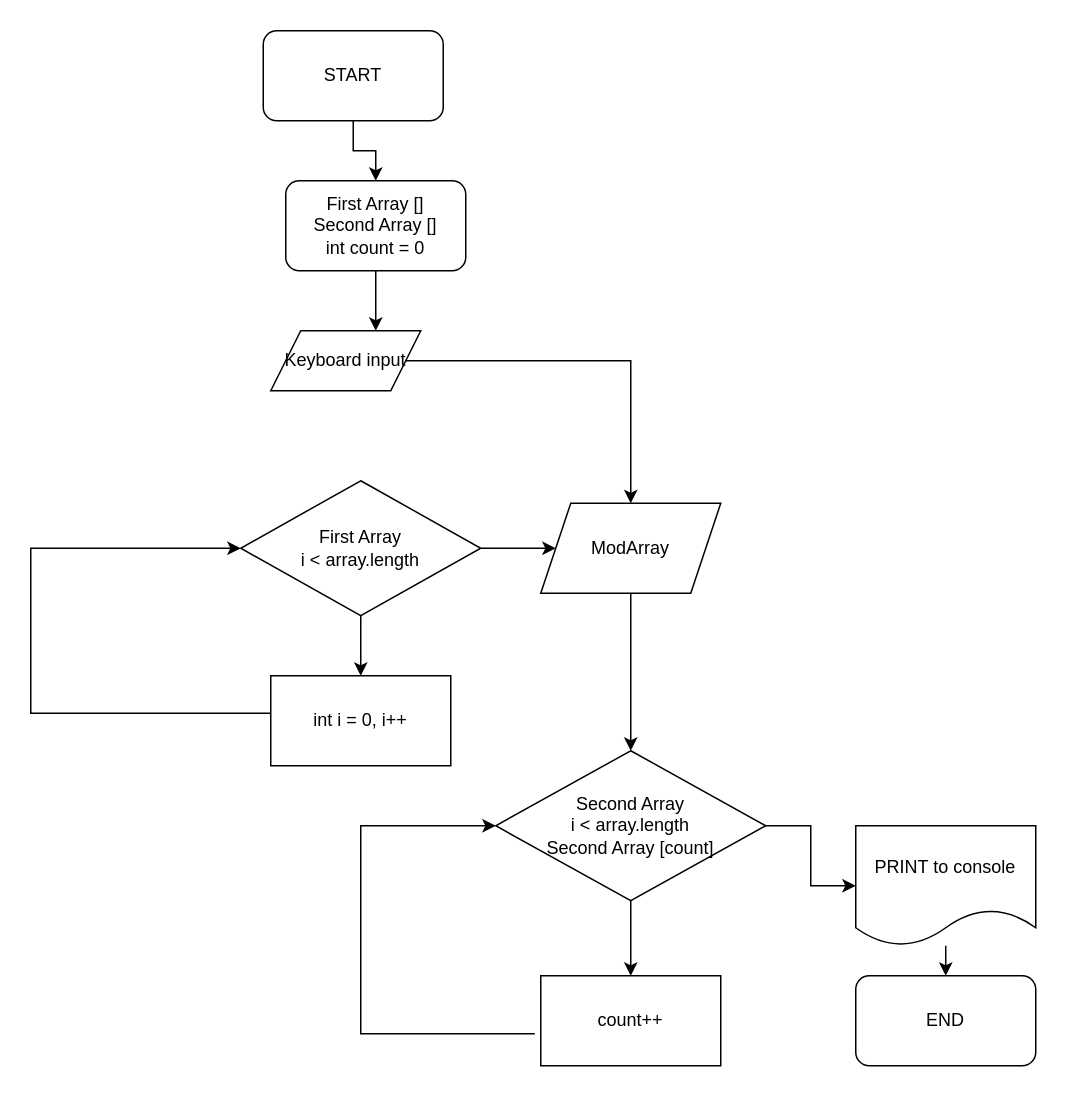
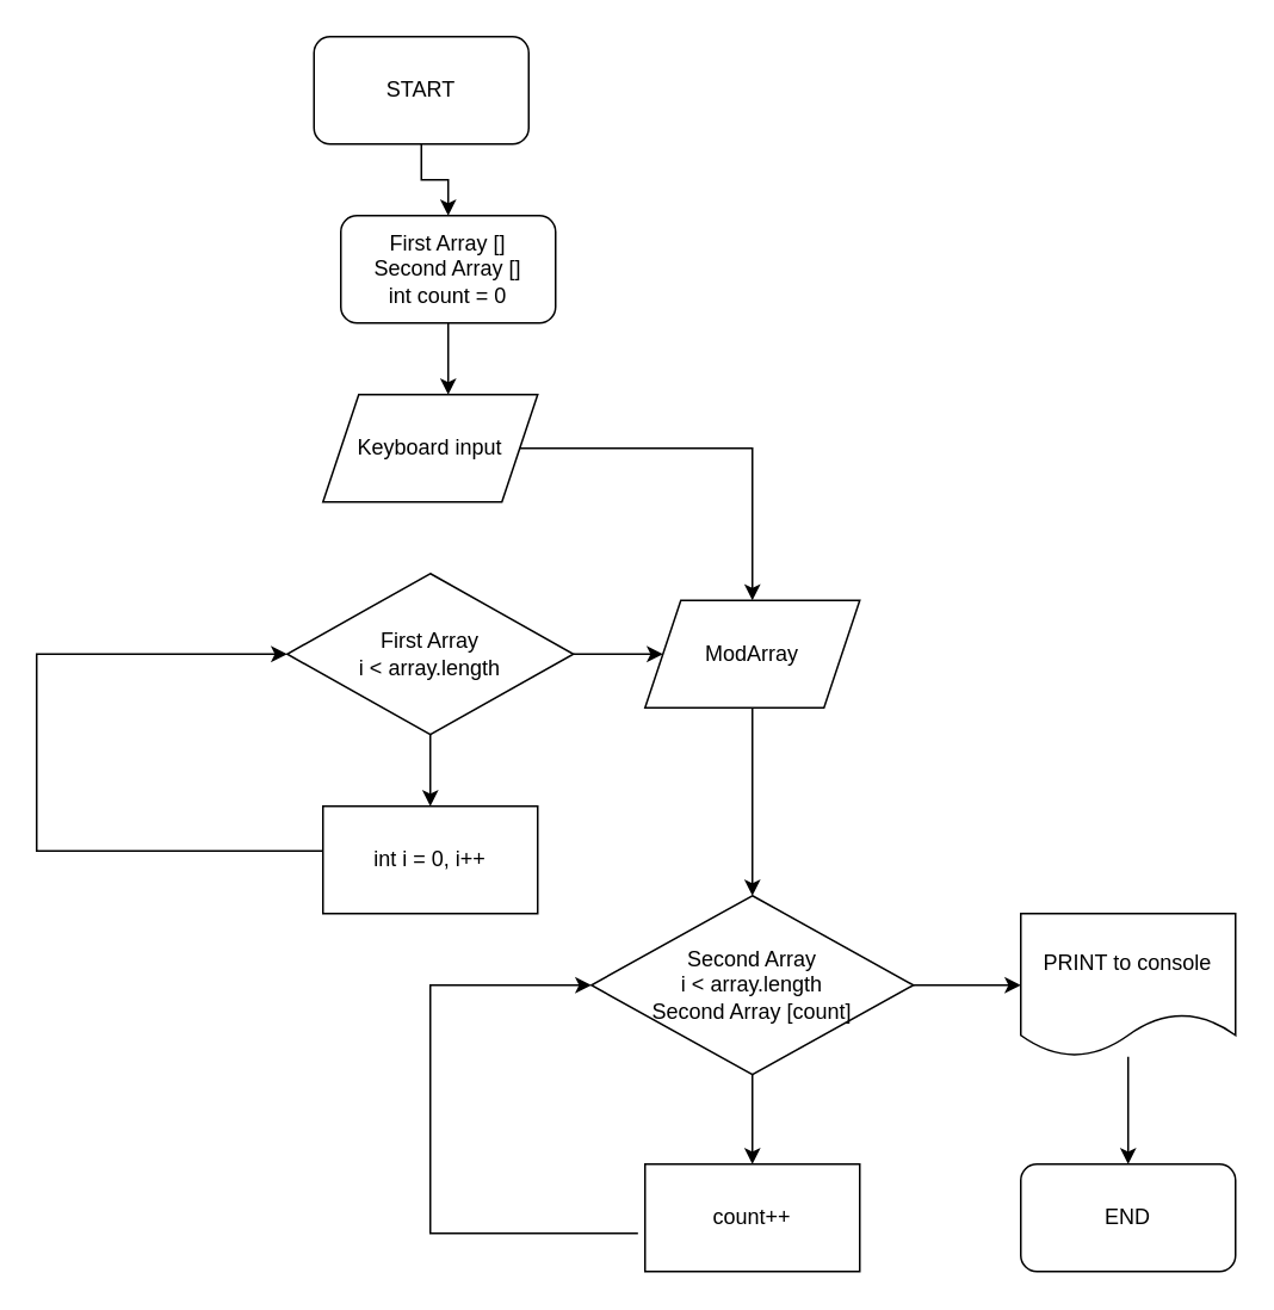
  <mxCell id="0" />
  <mxCell id="1" parent="0" />
  <mxCell id="2" value="" style="edgeStyle=orthogonalEdgeStyle;rounded=0;orthogonalLoop=1;jettySize=auto;html=1;" edge="1" parent="1" source="3" target="5"><mxGeometry relative="1" as="geometry" /></mxCell>
  <mxCell id="3" value="START" style="rounded=1;whiteSpace=wrap;html=1;" vertex="1" parent="1"><mxGeometry x="175" y="20" width="120" height="60" as="geometry" /></mxCell>
  <mxCell id="4" value="" style="edgeStyle=orthogonalEdgeStyle;rounded=0;orthogonalLoop=1;jettySize=auto;html=1;" edge="1" parent="1" source="5" target="7"><mxGeometry relative="1" as="geometry"><Array as="points"><mxPoint x="250" y="210" /><mxPoint x="250" y="210" /></Array></mxGeometry></mxCell>
  <mxCell id="5" value="First Array []&lt;br&gt;Second Array []&lt;br&gt;int count = 0" style="whiteSpace=wrap;html=1;rounded=1;" vertex="1" parent="1"><mxGeometry x="190" y="120" width="120" height="60" as="geometry" /></mxCell>
  <mxCell id="6" value="" style="edgeStyle=orthogonalEdgeStyle;rounded=0;orthogonalLoop=1;jettySize=auto;html=1;" edge="1" parent="1" source="7" target="9"><mxGeometry relative="1" as="geometry" /></mxCell>
- <mxCell id="7" value="Keyboard input" style="shape=parallelogram;perimeter=parallelogramPerimeter;whiteSpace=wrap;html=1;fixedSize=1;" vertex="1" parent="1"><mxGeometry x="180" y="220" width="100" height="40" as="geometry" /></mxCell>
+ <mxCell id="7" value="Keyboard input" style="shape=parallelogram;perimeter=parallelogramPerimeter;whiteSpace=wrap;html=1;fixedSize=1;" vertex="1" parent="1"><mxGeometry x="180" y="220" width="120" height="60" as="geometry" /></mxCell>
  <mxCell id="8" value="" style="edgeStyle=orthogonalEdgeStyle;rounded=0;orthogonalLoop=1;jettySize=auto;html=1;" edge="1" parent="1" source="9" target="20"><mxGeometry relative="1" as="geometry" /></mxCell>
  <mxCell id="9" value="ModArray" style="shape=parallelogram;perimeter=parallelogramPerimeter;whiteSpace=wrap;html=1;fixedSize=1;" vertex="1" parent="1"><mxGeometry x="360" y="335" width="120" height="60" as="geometry" /></mxCell>
  <mxCell id="10" value="" style="edgeStyle=orthogonalEdgeStyle;rounded=0;orthogonalLoop=1;jettySize=auto;html=1;" edge="1" parent="1" source="12" target="9"><mxGeometry relative="1" as="geometry" /></mxCell>
  <mxCell id="11" value="" style="edgeStyle=orthogonalEdgeStyle;rounded=0;orthogonalLoop=1;jettySize=auto;html=1;" edge="1" parent="1" source="12" target="14"><mxGeometry relative="1" as="geometry" /></mxCell>
  <mxCell id="12" value="First Array&lt;br&gt;i &amp;lt; array.length" style="rhombus;whiteSpace=wrap;html=1;" vertex="1" parent="1"><mxGeometry x="160" y="320" width="160" height="90" as="geometry" /></mxCell>
  <mxCell id="13" style="edgeStyle=orthogonalEdgeStyle;rounded=0;orthogonalLoop=1;jettySize=auto;html=1;" edge="1" parent="1" target="12"><mxGeometry relative="1" as="geometry"><mxPoint x="110" y="410" as="targetPoint" /><mxPoint x="190" y="495" as="sourcePoint" /><Array as="points"><mxPoint x="190" y="475" /><mxPoint x="20" y="475" /><mxPoint x="20" y="365" /></Array></mxGeometry></mxCell>
  <mxCell id="14" value="int i = 0, i++" style="rounded=0;whiteSpace=wrap;html=1;" vertex="1" parent="1"><mxGeometry x="180" y="450" width="120" height="60" as="geometry" /></mxCell>
  <mxCell id="15" value="END" style="rounded=1;whiteSpace=wrap;html=1;" vertex="1" parent="1"><mxGeometry x="570" y="650" width="120" height="60" as="geometry" /></mxCell>
  <mxCell id="16" value="" style="edgeStyle=orthogonalEdgeStyle;rounded=0;orthogonalLoop=1;jettySize=auto;html=1;" edge="1" parent="1" source="17" target="15"><mxGeometry relative="1" as="geometry"><Array as="points"><mxPoint x="630" y="560" /><mxPoint x="630" y="560" /></Array></mxGeometry></mxCell>
- <mxCell id="17" value="PRINT to console" style="shape=document;whiteSpace=wrap;html=1;boundedLbl=1;" vertex="1" parent="1"><mxGeometry x="570" y="550" width="120" height="80" as="geometry" /></mxCell>
+ <mxCell id="17" value="PRINT to console" style="shape=document;whiteSpace=wrap;html=1;boundedLbl=1;" vertex="1" parent="1"><mxGeometry x="570" y="510" width="120" height="80" as="geometry" /></mxCell>
  <mxCell id="18" value="" style="edgeStyle=orthogonalEdgeStyle;rounded=0;orthogonalLoop=1;jettySize=auto;html=1;" edge="1" parent="1" source="20" target="17"><mxGeometry relative="1" as="geometry" /></mxCell>
  <mxCell id="19" value="" style="edgeStyle=orthogonalEdgeStyle;rounded=0;orthogonalLoop=1;jettySize=auto;html=1;" edge="1" parent="1" source="20" target="22"><mxGeometry relative="1" as="geometry" /></mxCell>
  <mxCell id="20" value="Second Array&lt;br&gt;i &amp;lt; array.length&lt;br&gt;Second Array [count]" style="rhombus;whiteSpace=wrap;html=1;" vertex="1" parent="1"><mxGeometry x="330" y="500" width="180" height="100" as="geometry" /></mxCell>
  <mxCell id="21" style="edgeStyle=orthogonalEdgeStyle;rounded=0;orthogonalLoop=1;jettySize=auto;html=1;exitX=-0.033;exitY=0.644;exitDx=0;exitDy=0;exitPerimeter=0;entryX=0;entryY=0.5;entryDx=0;entryDy=0;" edge="1" parent="1" source="22" target="20"><mxGeometry relative="1" as="geometry"><mxPoint x="270" y="550" as="targetPoint" /><mxPoint x="299.5" y="700" as="sourcePoint" /><Array as="points"><mxPoint x="240" y="689" /><mxPoint x="240" y="550" /></Array></mxGeometry></mxCell>
  <mxCell id="22" value="count++" style="rounded=0;whiteSpace=wrap;html=1;" vertex="1" parent="1"><mxGeometry x="360" y="650" width="120" height="60" as="geometry" /></mxCell>
